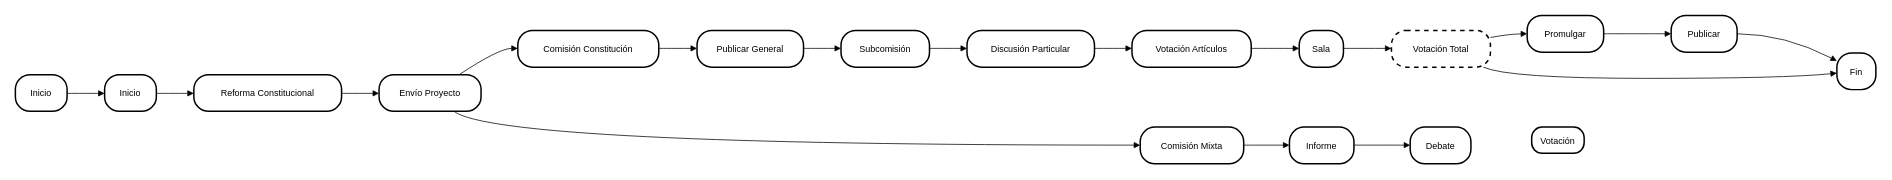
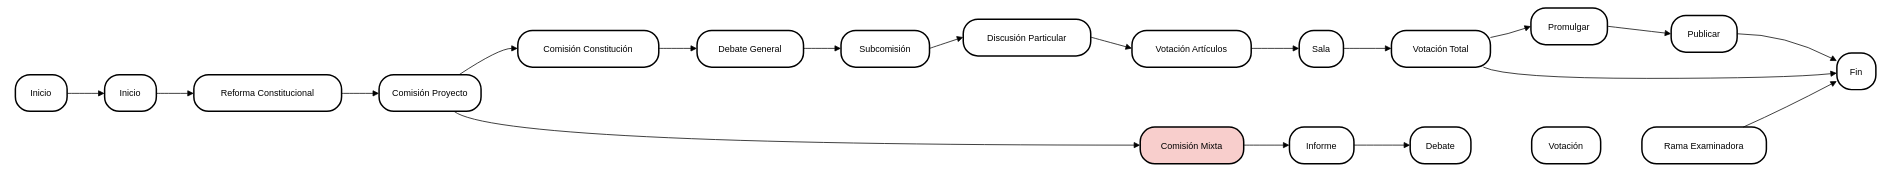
  <mxCell id="0" />
  <mxCell id="1" parent="0" />
  <mxCell id="2" value="Inicio" style="rounded=1;arcSize=40;strokeWidth=2" vertex="1" parent="1"><mxGeometry x="20" y="99" width="69" height="49" as="geometry" /></mxCell>
  <mxCell id="3" value="Inicio" style="rounded=1;arcSize=40;strokeWidth=2" vertex="1" parent="1"><mxGeometry x="139" y="99" width="69" height="49" as="geometry" /></mxCell>
  <mxCell id="4" value="Reforma Constitucional" style="rounded=1;arcSize=40;strokeWidth=2" vertex="1" parent="1"><mxGeometry x="258" y="99" width="197" height="49" as="geometry" /></mxCell>
- <mxCell id="5" value="Envío Proyecto" style="rounded=1;arcSize=40;strokeWidth=2" vertex="1" parent="1"><mxGeometry x="505" y="99" width="136" height="49" as="geometry" /></mxCell>
+ <mxCell id="5" value="Comisión Proyecto" style="rounded=1;arcSize=40;strokeWidth=2" vertex="1" parent="1"><mxGeometry x="505" y="99" width="136" height="49" as="geometry" /></mxCell>
  <mxCell id="6" value="Comisión Constitución" style="rounded=1;arcSize=40;strokeWidth=2" vertex="1" parent="1"><mxGeometry x="690" y="40" width="188" height="49" as="geometry" /></mxCell>
- <mxCell id="7" value="Publicar General" style="rounded=1;arcSize=40;strokeWidth=2" vertex="1" parent="1"><mxGeometry x="929" y="40" width="142" height="49" as="geometry" /></mxCell>
+ <mxCell id="7" value="Debate General" style="rounded=1;arcSize=40;strokeWidth=2" vertex="1" parent="1"><mxGeometry x="929" y="40" width="142" height="49" as="geometry" /></mxCell>
  <mxCell id="8" value="Subcomisión" style="rounded=1;arcSize=40;strokeWidth=2" vertex="1" parent="1"><mxGeometry x="1121" y="40" width="118" height="49" as="geometry" /></mxCell>
- <mxCell id="9" value="Discusión Particular" style="rounded=1;arcSize=40;strokeWidth=2" vertex="1" parent="1"><mxGeometry x="1289" y="40" width="170" height="49" as="geometry" /></mxCell>
+ <mxCell id="9" value="Discusión Particular" style="rounded=1;arcSize=40;strokeWidth=2" vertex="1" parent="1"><mxGeometry x="1284" y="25" width="170" height="49" as="geometry" /></mxCell>
  <mxCell id="10" value="Votación Artículos" style="rounded=1;arcSize=40;strokeWidth=2" vertex="1" parent="1"><mxGeometry x="1509" y="40" width="159" height="49" as="geometry" /></mxCell>
  <mxCell id="11" value="Sala" style="rounded=1;arcSize=40;strokeWidth=2" vertex="1" parent="1"><mxGeometry x="1732" y="40" width="59" height="49" as="geometry" /></mxCell>
- <mxCell id="12" value="Votación Total" style="rounded=1;arcSize=40;strokeWidth=2;dashed=1;" vertex="1" parent="1"><mxGeometry x="1855" y="40" width="132" height="49" as="geometry" /></mxCell>
- <mxCell id="13" value="Promulgar" style="rounded=1;arcSize=40;strokeWidth=2" vertex="1" parent="1"><mxGeometry x="2036" y="20" width="102" height="49" as="geometry" /></mxCell>
+ <mxCell id="12" value="Votación Total" style="rounded=1;arcSize=40;strokeWidth=2" vertex="1" parent="1"><mxGeometry x="1855" y="40" width="132" height="49" as="geometry" /></mxCell>
+ <mxCell id="13" value="Promulgar" style="rounded=1;arcSize=40;strokeWidth=2" vertex="1" parent="1"><mxGeometry x="2041" y="10" width="102" height="49" as="geometry" /></mxCell>
  <mxCell id="14" value="Publicar" style="rounded=1;arcSize=40;strokeWidth=2" vertex="1" parent="1"><mxGeometry x="2228" y="20" width="88" height="49" as="geometry" /></mxCell>
  <mxCell id="15" value="Fin" style="rounded=1;arcSize=40;strokeWidth=2" vertex="1" parent="1"><mxGeometry x="2449" y="70" width="52" height="49" as="geometry" /></mxCell>
- <mxCell id="16" value="Comisión Mixta" style="rounded=1;arcSize=40;strokeWidth=2" vertex="1" parent="1"><mxGeometry x="1520" y="169" width="138" height="49" as="geometry" /></mxCell>
+ <mxCell id="16" value="Comisión Mixta" style="rounded=1;arcSize=40;strokeWidth=2;fillColor=#f8cecc;" vertex="1" parent="1"><mxGeometry x="1520" y="169" width="138" height="49" as="geometry" /></mxCell>
  <mxCell id="17" value="Informe" style="rounded=1;arcSize=40;strokeWidth=2" vertex="1" parent="1"><mxGeometry x="1719" y="169" width="86" height="49" as="geometry" /></mxCell>
  <mxCell id="18" value="Debate" style="rounded=1;arcSize=40;strokeWidth=2" vertex="1" parent="1"><mxGeometry x="1880" y="169" width="81" height="49" as="geometry" /></mxCell>
- <mxCell id="19" value="Votación" style="rounded=1;arcSize=40;strokeWidth=2" vertex="1" parent="1"><mxGeometry x="2042" y="169" width="70" height="35" as="geometry" /></mxCell>
+ <mxCell id="19" value="Votación" style="rounded=1;arcSize=40;strokeWidth=2" vertex="1" parent="1"><mxGeometry x="2042" y="169" width="92" height="49" as="geometry" /></mxCell>
+ <mxCell id="20" value="Rama Examinadora" style="rounded=1;arcSize=40;strokeWidth=2" vertex="1" parent="1"><mxGeometry x="2189" y="169" width="166" height="49" as="geometry" /></mxCell>
  <mxCell id="21" value="" style="curved=1;startArrow=none;endArrow=block;exitX=1;exitY=0.51;entryX=0;entryY=0.51;" edge="1" parent="1" source="2" target="3"><mxGeometry relative="1" as="geometry"><Array as="points" /></mxGeometry></mxCell>
  <mxCell id="22" value="" style="curved=1;startArrow=none;endArrow=block;exitX=1;exitY=0.51;entryX=0;entryY=0.51;" edge="1" parent="1" source="3" target="4"><mxGeometry relative="1" as="geometry"><Array as="points" /></mxGeometry></mxCell>
  <mxCell id="23" value="" style="curved=1;startArrow=none;endArrow=block;exitX=1;exitY=0.51;entryX=0;entryY=0.51;" edge="1" parent="1" source="4" target="5"><mxGeometry relative="1" as="geometry"><Array as="points" /></mxGeometry></mxCell>
  <mxCell id="24" value="" style="curved=1;startArrow=none;endArrow=block;exitX=0.78;exitY=0.01;entryX=0;entryY=0.49;" edge="1" parent="1" source="5" target="6"><mxGeometry relative="1" as="geometry"><Array as="points"><mxPoint x="665" y="64" /></Array></mxGeometry></mxCell>
  <mxCell id="25" value="" style="curved=1;startArrow=none;endArrow=block;exitX=1;exitY=0.49;entryX=0;entryY=0.49;" edge="1" parent="1" source="6" target="7"><mxGeometry relative="1" as="geometry"><Array as="points" /></mxGeometry></mxCell>
  <mxCell id="26" value="" style="curved=1;startArrow=none;endArrow=block;exitX=1;exitY=0.49;entryX=0;entryY=0.49;" edge="1" parent="1" source="7" target="8"><mxGeometry relative="1" as="geometry"><Array as="points" /></mxGeometry></mxCell>
  <mxCell id="27" value="" style="curved=1;startArrow=none;endArrow=block;exitX=1;exitY=0.49;entryX=0;entryY=0.49;" edge="1" parent="1" source="8" target="9"><mxGeometry relative="1" as="geometry"><Array as="points" /></mxGeometry></mxCell>
  <mxCell id="28" value="" style="curved=1;startArrow=none;endArrow=block;exitX=1;exitY=0.49;entryX=0;entryY=0.49;" edge="1" parent="1" source="9" target="10"><mxGeometry relative="1" as="geometry"><Array as="points" /></mxGeometry></mxCell>
  <mxCell id="29" value="" style="curved=1;startArrow=none;endArrow=block;exitX=1;exitY=0.49;entryX=0;entryY=0.49;" edge="1" parent="1" source="10" target="11"><mxGeometry relative="1" as="geometry"><Array as="points" /></mxGeometry></mxCell>
  <mxCell id="30" value="" style="curved=1;startArrow=none;endArrow=block;exitX=1;exitY=0.49;entryX=0;entryY=0.49;" edge="1" parent="1" source="11" target="12"><mxGeometry relative="1" as="geometry"><Array as="points" /></mxGeometry></mxCell>
  <mxCell id="31" value="" style="curved=1;startArrow=none;endArrow=block;exitX=0.99;exitY=0.2;entryX=0;entryY=0.5;" edge="1" parent="1" source="12" target="13"><mxGeometry relative="1" as="geometry"><Array as="points"><mxPoint x="2011" y="45" /></Array></mxGeometry></mxCell>
  <mxCell id="32" value="" style="curved=1;startArrow=none;endArrow=block;exitX=1.01;exitY=0.5;entryX=-0.01;entryY=0.5;" edge="1" parent="1" source="13" target="14"><mxGeometry relative="1" as="geometry"><Array as="points" /></mxGeometry></mxCell>
  <mxCell id="33" value="" style="curved=1;startArrow=none;endArrow=block;exitX=1;exitY=0.5;entryX=0;entryY=0.22;" edge="1" parent="1" source="14" target="15"><mxGeometry relative="1" as="geometry"><Array as="points"><mxPoint x="2380" y="45" /></Array></mxGeometry></mxCell>
  <mxCell id="34" value="" style="curved=1;startArrow=none;endArrow=block;exitX=0.92;exitY=0.99;entryX=0;entryY=0.55;" edge="1" parent="1" source="12" target="15"><mxGeometry relative="1" as="geometry"><Array as="points"><mxPoint x="2011" y="104" /><mxPoint x="2380" y="104" /></Array></mxGeometry></mxCell>
  <mxCell id="35" value="" style="curved=1;startArrow=none;endArrow=block;exitX=0.74;exitY=1.01;entryX=0;entryY=0.49;" edge="1" parent="1" source="5" target="16"><mxGeometry relative="1" as="geometry"><Array as="points"><mxPoint x="665" y="193" /></Array></mxGeometry></mxCell>
  <mxCell id="36" value="" style="curved=1;startArrow=none;endArrow=block;exitX=1;exitY=0.49;entryX=0;entryY=0.49;" edge="1" parent="1" source="16" target="17"><mxGeometry relative="1" as="geometry"><Array as="points" /></mxGeometry></mxCell>
  <mxCell id="37" value="" style="curved=1;startArrow=none;endArrow=block;exitX=0.99;exitY=0.49;entryX=0;entryY=0.49;" edge="1" parent="1" source="17" target="18"><mxGeometry relative="1" as="geometry"><Array as="points" /></mxGeometry></mxCell>
+ <mxCell id="38" value="" style="curved=1;startArrow=none;endArrow=block;exitX=0.82;exitY=-0.01;entryX=0;entryY=0.77;" edge="1" parent="1" source="20" target="15"><mxGeometry relative="1" as="geometry"><Array as="points"><mxPoint x="2380" y="144" /></Array></mxGeometry></mxCell>
